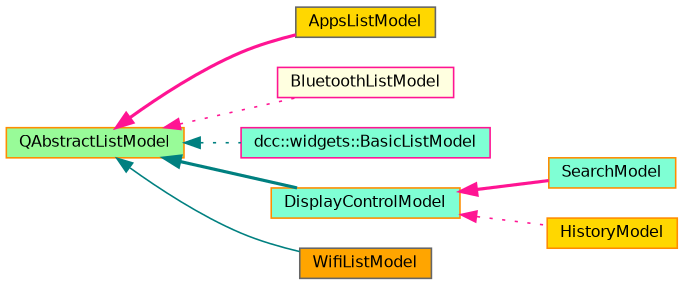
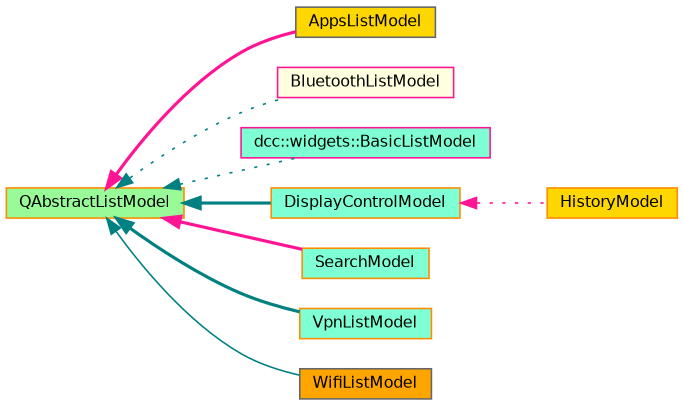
  digraph {
    rankdir=LR
    node [color=darkorange fillcolor=aquamarine fontname=Helvetica fontsize=10 shape=record style=filled]
    edge [color=teal dir=back fontname=Helvetica fontsize=10 labelfontname=Helvetica labelfontsize=10 style=bold]
    n1 [fillcolor=palegreen height=0.2 label=QAbstractListModel width=0.4]
    n2 [color=gray40 fillcolor=gold height=0.2 label=AppsListModel width=0.4]
    n3 [color=deeppink fillcolor=lightyellow height=0.2 label=BluetoothListModel width=0.4]
    n4 [color=deeppink height=0.2 label="dcc::widgets::BasicListModel" width=0.4]
    n5 [height=0.2 label=DisplayControlModel width=0.4]
    n6 [height=0.2 label=SearchModel width=0.4]
+   n7 [height=0.2 label=VpnListModel width=0.4]
    n8 [color=gray40 fillcolor=orange height=0.2 label=WifiListModel width=0.4]
    n9 [fillcolor=gold height=0.2 label=HistoryModel width=0.4]
    n1 -> n2 [color=deeppink]
-   n1 -> n3 [color=deeppink style=dotted]
+   n1 -> n3 [style=dotted]
    n1 -> n4 [style=dotted]
    n1 -> n5
-   n5 -> n6 [color=deeppink]
+   n1 -> n6 [color=deeppink]
+   n1 -> n7
    n1 -> n8 [style=solid]
    n5 -> n9 [color=deeppink style=dotted]
  }
